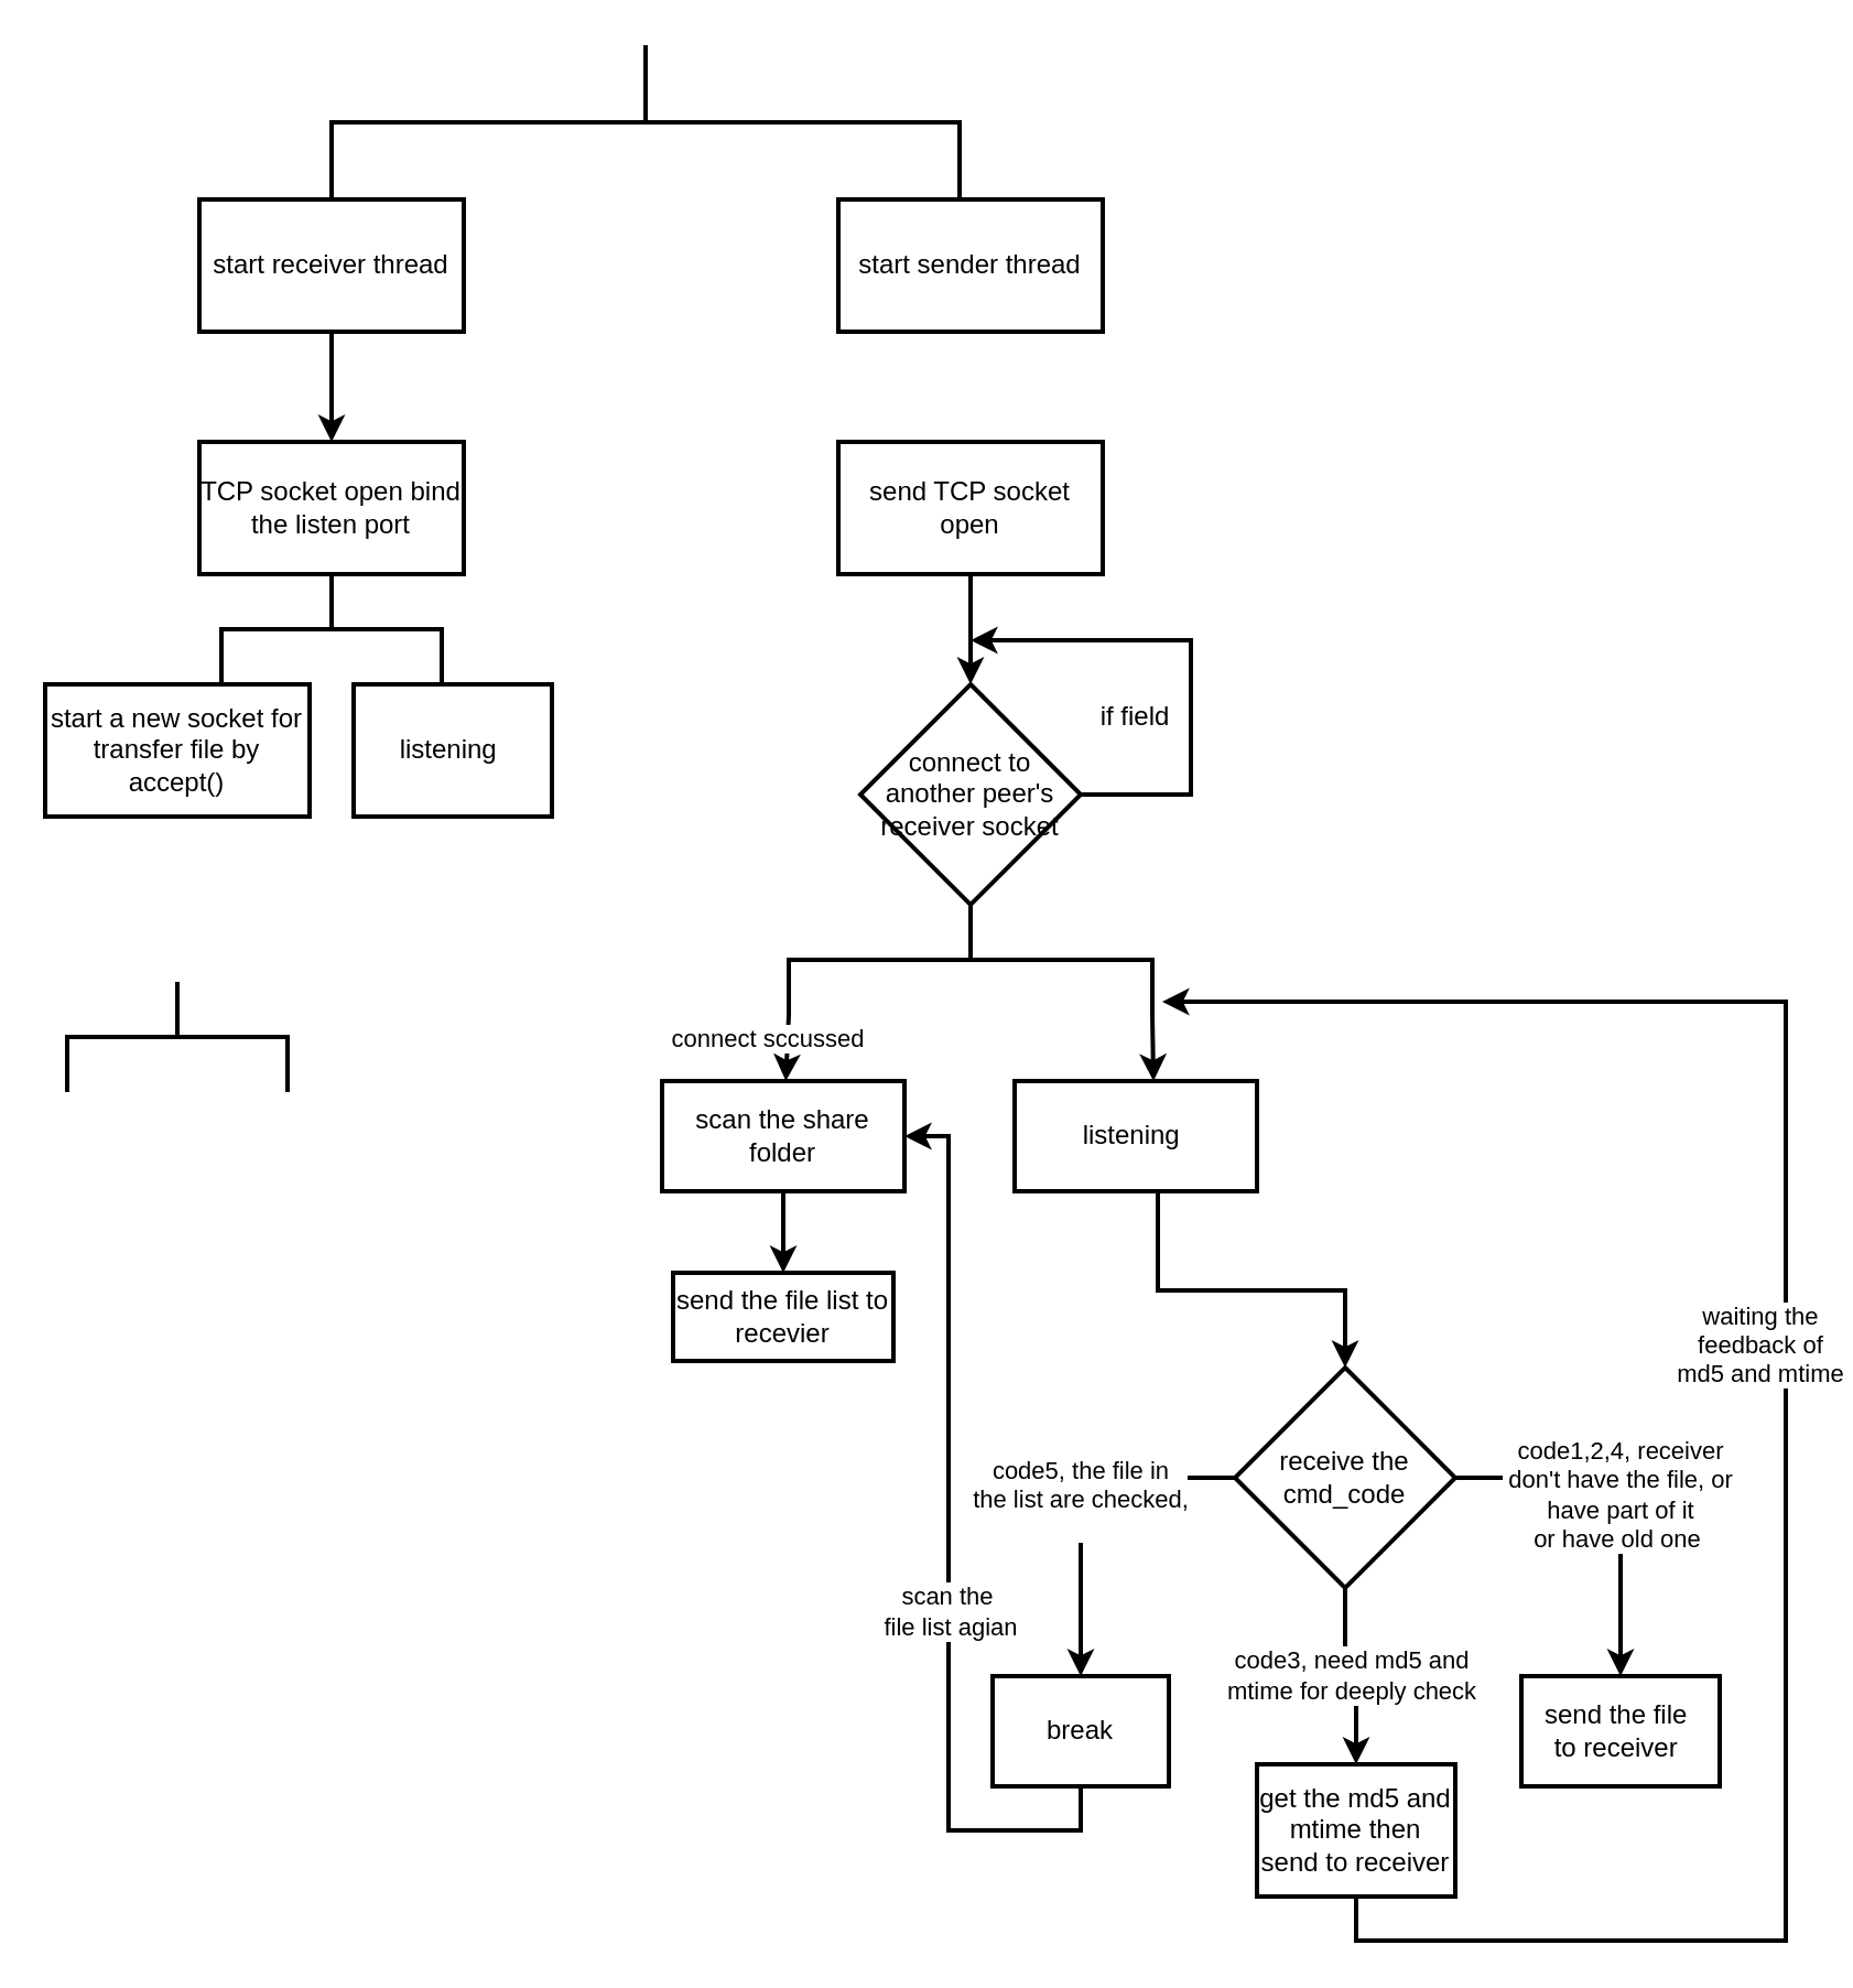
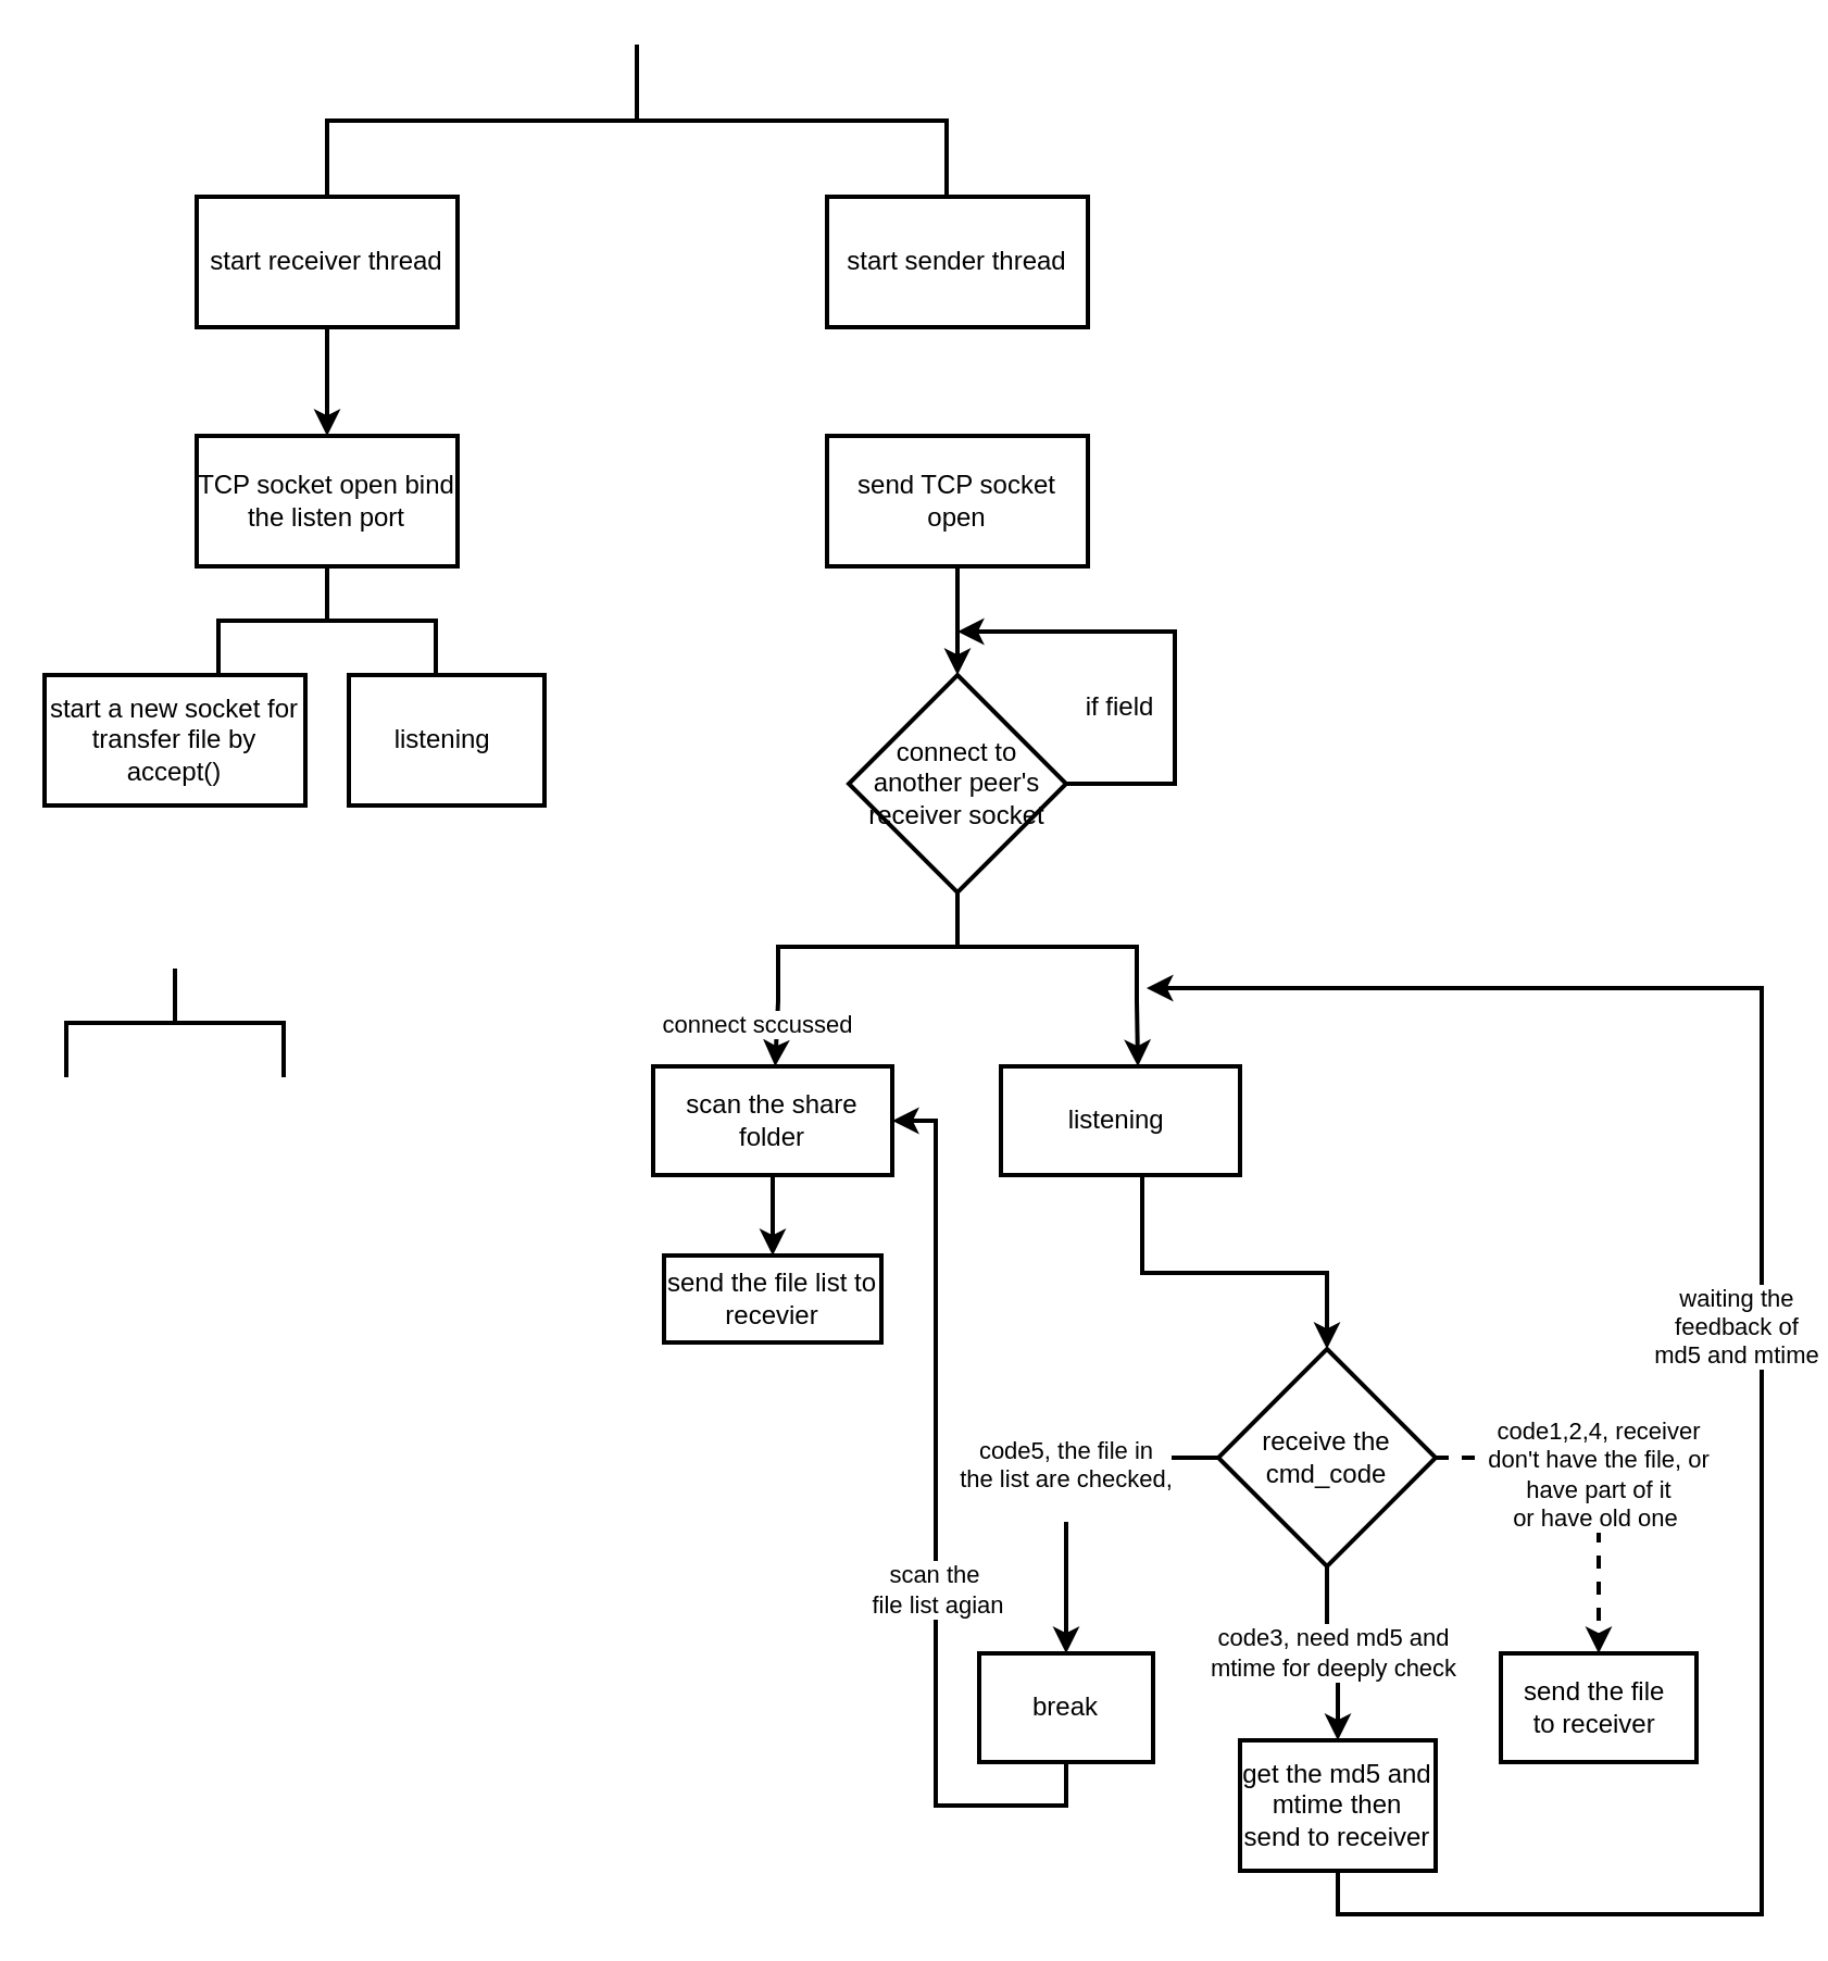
  <mxCell id="0" />
  <mxCell id="1" parent="0" />
  <mxCell id="2" value="" style="strokeWidth=2;html=1;shape=mxgraph.flowchart.annotation_2;align=left;labelPosition=right;pointerEvents=1;direction=south;" vertex="1" parent="1"><mxGeometry x="150" y="20" width="285" height="70" as="geometry" /></mxCell>
  <mxCell id="3" value="" style="edgeStyle=orthogonalEdgeStyle;rounded=0;orthogonalLoop=1;jettySize=auto;html=1;strokeWidth=2;" edge="1" parent="1" source="4"><mxGeometry relative="1" as="geometry"><mxPoint x="150" y="200" as="targetPoint" /><Array as="points"><mxPoint x="150" y="200" /><mxPoint x="150" y="200" /></Array></mxGeometry></mxCell>
  <mxCell id="4" value="start receiver thread" style="rounded=0;whiteSpace=wrap;html=1;strokeWidth=2;" vertex="1" parent="1"><mxGeometry x="90" y="90" width="120" height="60" as="geometry" /></mxCell>
  <mxCell id="5" value="start sender thread" style="rounded=0;whiteSpace=wrap;html=1;strokeWidth=2;" vertex="1" parent="1"><mxGeometry x="380" y="90" width="120" height="60" as="geometry" /></mxCell>
  <mxCell id="6" value="TCP socket open bind the listen port" style="rounded=0;whiteSpace=wrap;html=1;strokeWidth=2;" vertex="1" parent="1"><mxGeometry x="90" y="200" width="120" height="60" as="geometry" /></mxCell>
  <mxCell id="7" value="" style="strokeWidth=2;html=1;shape=mxgraph.flowchart.annotation_2;align=left;labelPosition=right;pointerEvents=1;direction=south;" vertex="1" parent="1"><mxGeometry x="100" y="260" width="100" height="50" as="geometry" /></mxCell>
  <mxCell id="8" value="start a new socket for transfer file by accept()" style="rounded=0;whiteSpace=wrap;html=1;strokeWidth=2;" vertex="1" parent="1"><mxGeometry x="20" y="310" width="120" height="60" as="geometry" /></mxCell>
  <mxCell id="9" value="send TCP socket open" style="rounded=0;whiteSpace=wrap;html=1;strokeWidth=2;" vertex="1" parent="1"><mxGeometry x="380" y="200" width="120" height="60" as="geometry" /></mxCell>
  <mxCell id="10" value="listening&amp;nbsp;" style="rounded=0;whiteSpace=wrap;html=1;strokeWidth=2;" vertex="1" parent="1"><mxGeometry x="160" y="310" width="90" height="60" as="geometry" /></mxCell>
  <mxCell id="11" value="" style="edgeStyle=orthogonalEdgeStyle;rounded=0;orthogonalLoop=1;jettySize=auto;html=1;strokeWidth=2;" edge="1" parent="1" source="9" target="12"><mxGeometry relative="1" as="geometry" /></mxCell>
  <mxCell id="12" value="connect to another peer's receiver socket" style="strokeWidth=2;html=1;shape=mxgraph.flowchart.decision;whiteSpace=wrap;" vertex="1" parent="1"><mxGeometry x="390" y="310" width="100" height="100" as="geometry" /></mxCell>
  <mxCell id="13" value="connect sccussed" style="endArrow=classic;html=1;rounded=0;strokeWidth=2;exitX=1;exitY=1;exitDx=0;exitDy=0;exitPerimeter=0;" edge="1" parent="1" source="17" target="15"><mxGeometry x="-0.286" y="-9" width="50" height="50" relative="1" as="geometry"><mxPoint x="355" y="450" as="sourcePoint" /><mxPoint x="360" y="520" as="targetPoint" /><mxPoint as="offset" /></mxGeometry></mxCell>
  <mxCell id="14" value="" style="edgeStyle=orthogonalEdgeStyle;rounded=0;orthogonalLoop=1;jettySize=auto;html=1;strokeWidth=2;" edge="1" parent="1" source="15" target="19"><mxGeometry relative="1" as="geometry" /></mxCell>
  <mxCell id="15" value="scan the share folder" style="rounded=0;whiteSpace=wrap;html=1;strokeWidth=2;" vertex="1" parent="1"><mxGeometry x="300" y="490" width="110" height="50" as="geometry" /></mxCell>
  <mxCell id="16" style="edgeStyle=orthogonalEdgeStyle;rounded=0;orthogonalLoop=1;jettySize=auto;html=1;exitX=1;exitY=0;exitDx=0;exitDy=0;exitPerimeter=0;entryX=0.573;entryY=0;entryDx=0;entryDy=0;strokeWidth=2;entryPerimeter=0;" edge="1" parent="1" source="17" target="18"><mxGeometry relative="1" as="geometry" /></mxCell>
  <mxCell id="17" value="" style="strokeWidth=2;html=1;shape=mxgraph.flowchart.annotation_2;align=left;labelPosition=right;pointerEvents=1;direction=south;" vertex="1" parent="1"><mxGeometry x="357.5" y="410" width="165" height="50" as="geometry" /></mxCell>
  <mxCell id="18" value="listening&amp;nbsp;" style="rounded=0;whiteSpace=wrap;html=1;strokeWidth=2;" vertex="1" parent="1"><mxGeometry x="460" y="490" width="110" height="50" as="geometry" /></mxCell>
  <mxCell id="19" value="send the file list to recevier" style="rounded=0;whiteSpace=wrap;html=1;strokeWidth=2;" vertex="1" parent="1"><mxGeometry x="305" y="577" width="100" height="40" as="geometry" /></mxCell>
  <mxCell id="20" value="" style="edgeStyle=orthogonalEdgeStyle;rounded=0;orthogonalLoop=1;jettySize=auto;html=1;strokeWidth=2;" edge="1" parent="1" source="18" target="24"><mxGeometry relative="1" as="geometry"><Array as="points"><mxPoint x="525" y="585" /><mxPoint x="610" y="585" /></Array></mxGeometry></mxCell>
  <mxCell id="21" value="code5, the file in&lt;br&gt;the list are checked,&lt;br&gt;&amp;nbsp;" style="edgeStyle=orthogonalEdgeStyle;rounded=0;orthogonalLoop=1;jettySize=auto;html=1;strokeWidth=2;" edge="1" parent="1" source="24" target="27"><mxGeometry relative="1" as="geometry" /></mxCell>
  <mxCell id="22" value="code3, need md5 and &lt;br&gt;mtime for deeply check" style="edgeStyle=orthogonalEdgeStyle;rounded=0;orthogonalLoop=1;jettySize=auto;html=1;strokeWidth=2;" edge="1" parent="1" source="24" target="29"><mxGeometry relative="1" as="geometry" /></mxCell>
- <mxCell id="23" value="code1,2,4, receiver&lt;br&gt;&amp;nbsp;don't have the file, or&amp;nbsp;&lt;br&gt;have part of it&lt;br&gt;or have old one&amp;nbsp;" style="edgeStyle=orthogonalEdgeStyle;rounded=0;orthogonalLoop=1;jettySize=auto;html=1;strokeWidth=2;" edge="1" parent="1" source="24" target="32"><mxGeometry relative="1" as="geometry" /></mxCell>
+ <mxCell id="23" value="code1,2,4, receiver&lt;br&gt;&amp;nbsp;don't have the file, or&amp;nbsp;&lt;br&gt;have part of it&lt;br&gt;or have old one&amp;nbsp;" style="edgeStyle=orthogonalEdgeStyle;rounded=0;orthogonalLoop=1;jettySize=auto;html=1;strokeWidth=2;dashed=1;" edge="1" parent="1" source="24" target="32"><mxGeometry relative="1" as="geometry" /></mxCell>
  <mxCell id="24" value="receive the cmd_code" style="strokeWidth=2;html=1;shape=mxgraph.flowchart.decision;whiteSpace=wrap;" vertex="1" parent="1"><mxGeometry x="560" y="620" width="100" height="100" as="geometry" /></mxCell>
  <mxCell id="25" style="edgeStyle=orthogonalEdgeStyle;rounded=0;orthogonalLoop=1;jettySize=auto;html=1;exitX=0.5;exitY=1;exitDx=0;exitDy=0;entryX=1;entryY=0.5;entryDx=0;entryDy=0;strokeWidth=2;" edge="1" parent="1" source="27" target="15"><mxGeometry relative="1" as="geometry" /></mxCell>
  <mxCell id="26" value="scan the&amp;nbsp;&lt;br&gt;file list agian" style="edgeLabel;html=1;align=center;verticalAlign=middle;resizable=0;points=[];" vertex="1" connectable="0" parent="25"><mxGeometry x="0.518" y="-2" relative="1" as="geometry"><mxPoint x="-2" y="135" as="offset" /></mxGeometry></mxCell>
  <mxCell id="27" value="break" style="whiteSpace=wrap;html=1;strokeWidth=2;" vertex="1" parent="1"><mxGeometry x="450" y="760" width="80" height="50" as="geometry" /></mxCell>
  <mxCell id="28" value="waiting the&amp;nbsp;&lt;br&gt;feedback of&amp;nbsp;&lt;br&gt;md5 and mtime&amp;nbsp;" style="edgeStyle=orthogonalEdgeStyle;rounded=0;orthogonalLoop=1;jettySize=auto;html=1;exitX=0.5;exitY=1;exitDx=0;exitDy=0;entryX=0.88;entryY=-0.027;entryDx=0;entryDy=0;entryPerimeter=0;strokeWidth=2;" edge="1" parent="1" source="29" target="17"><mxGeometry x="0.05" y="10" relative="1" as="geometry"><Array as="points"><mxPoint x="615" y="880" /><mxPoint x="810" y="880" /><mxPoint x="810" y="454" /></Array><mxPoint as="offset" /></mxGeometry></mxCell>
  <mxCell id="29" value="get the md5 and mtime then send to receiver" style="whiteSpace=wrap;html=1;strokeWidth=2;" vertex="1" parent="1"><mxGeometry x="570" y="800" width="90" height="60" as="geometry" /></mxCell>
  <mxCell id="30" style="edgeStyle=orthogonalEdgeStyle;rounded=0;orthogonalLoop=1;jettySize=auto;html=1;exitX=1;exitY=0;exitDx=0;exitDy=0;strokeWidth=2;" edge="1" parent="1" source="31"><mxGeometry relative="1" as="geometry"><mxPoint x="440" y="290" as="targetPoint" /><Array as="points"><mxPoint x="500" y="290" /><mxPoint x="500" y="290" /></Array></mxGeometry></mxCell>
  <mxCell id="31" value="if field" style="shape=partialRectangle;whiteSpace=wrap;html=1;top=0;left=0;fillColor=none;strokeWidth=2;" vertex="1" parent="1"><mxGeometry x="490" y="290" width="50" height="70" as="geometry" /></mxCell>
  <mxCell id="32" value="send the file&amp;nbsp;&lt;br&gt;to receiver&amp;nbsp;" style="whiteSpace=wrap;html=1;strokeWidth=2;" vertex="1" parent="1"><mxGeometry x="690" y="760" width="90" height="50" as="geometry" /></mxCell>
  <mxCell id="33" value="" style="strokeWidth=2;html=1;shape=mxgraph.flowchart.annotation_2;align=left;labelPosition=right;pointerEvents=1;direction=south;" vertex="1" parent="1"><mxGeometry x="30" y="445" width="100" height="50" as="geometry" /></mxCell>
